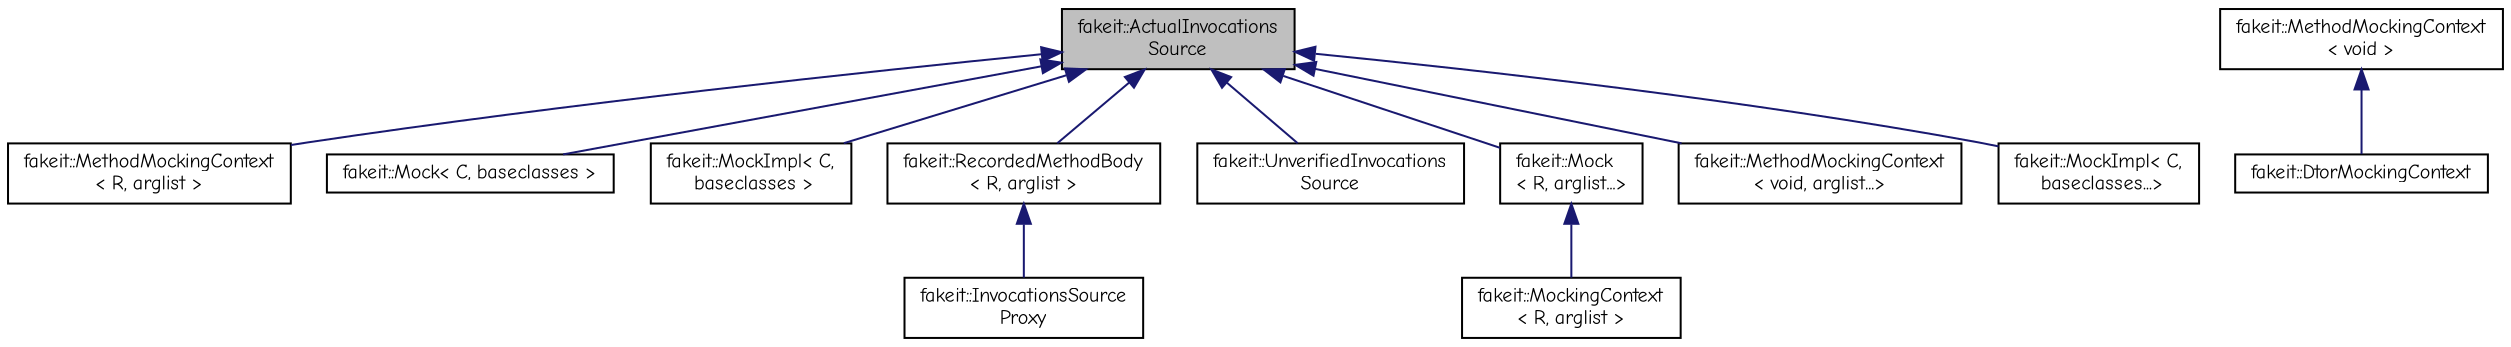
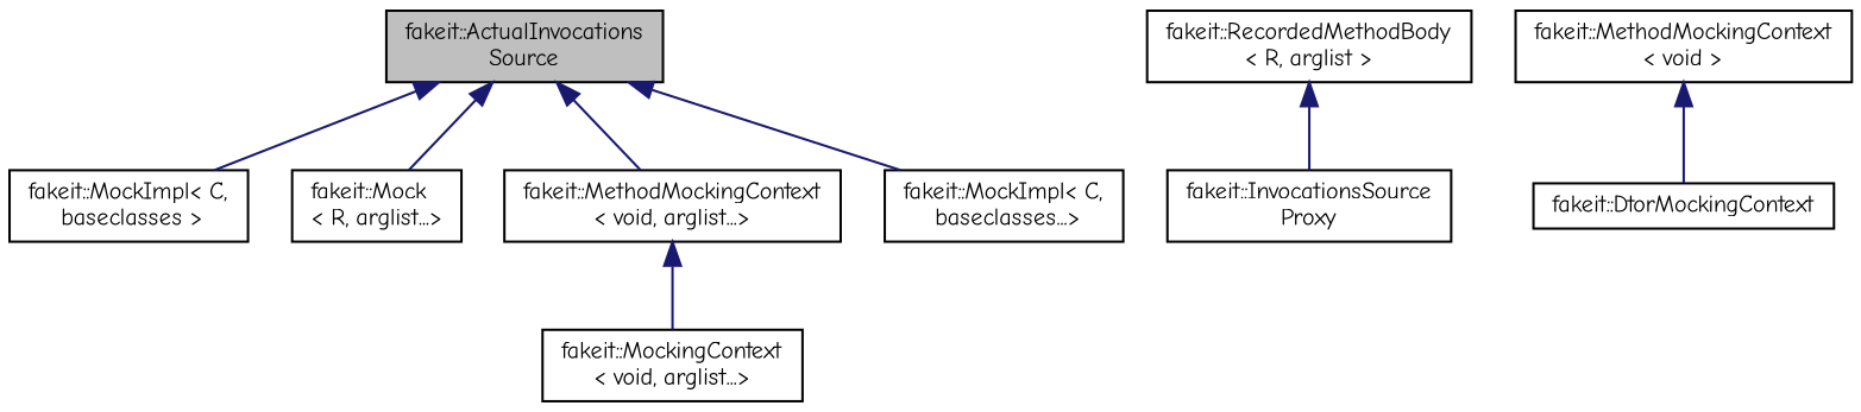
  digraph {
    fontname="Comic Neue"
    rankdir=TB
    node [color=black fillcolor=white fontname="Comic Neue" fontsize=10 shape=record style=filled]
    edge [color=midnightblue dir=back fontname="Comic Neue" fontsize=10 labelfontname=Helvetica labelfontsize=10 style=solid]
    n1 [fillcolor=grey75 fontcolor=black height=0.2 label="fakeit::ActualInvocations\lSource" width=0.4]
-   n2 [height=0.2 label="fakeit::MethodMockingContext\l\< R, arglist \>" width=0.4]
-   n3 [height=0.2 label="fakeit::Mock\< C, baseclasses \>" width=0.4]
    n4 [height=0.2 label="fakeit::MockImpl\< C,\l baseclasses \>" width=0.4]
    n5 [height=0.2 label="fakeit::RecordedMethodBody\l\< R, arglist \>" width=0.4]
-   n6 [height=0.2 label="fakeit::UnverifiedInvocations\lSource" width=0.4]
    n7 [height=0.2 label="fakeit::Mock\l\< R, arglist...\>" width=0.4]
    n8 [height=0.2 label="fakeit::MethodMockingContext\l\< void, arglist...\>" width=0.4]
    n9 [height=0.2 label="fakeit::MockImpl\< C,\l baseclasses...\>" width=0.4]
    n10 [height=0.2 label="fakeit::InvocationsSource\lProxy" width=0.4]
-   n11 [height=0.2 label="fakeit::MockingContext\l\< R, arglist \>" width=0.4]
    n12 [height=0.2 label="fakeit::MethodMockingContext\l\< void \>" width=0.4]
    n13 [height=0.2 label="fakeit::DtorMockingContext" width=0.4]
-   n1 -> n2
-   n1 -> n3
+   n14 [height=0.2 label="fakeit::MockingContext\l\< void, arglist...\>" width=0.4]
    n1 -> n4
-   n1 -> n5
-   n1 -> n6
    n1 -> n7
    n1 -> n8
    n1 -> n9
    n5 -> n10
-   n7 -> n11
+   n8 -> n14
    n12 -> n13
  }
